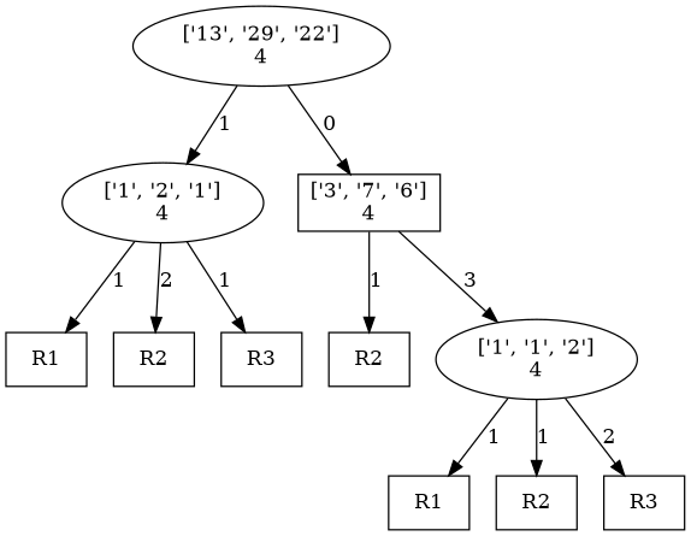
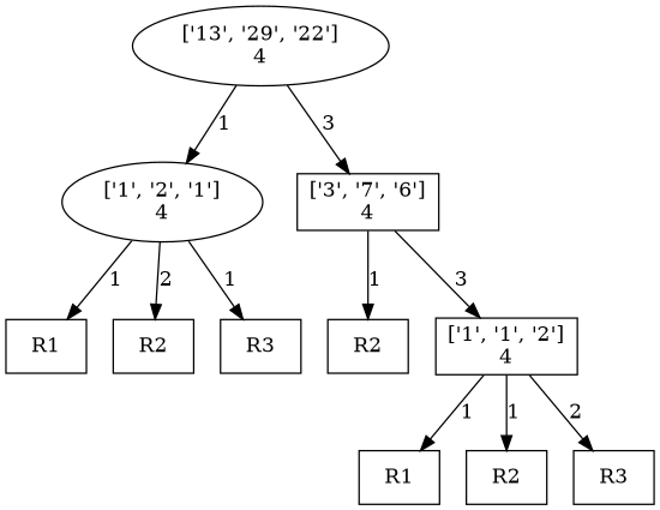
  digraph {
    ordering=out
    node [shape=box]
    n1 [label="['13', '29', '22']\n4" shape=""]
    n2 [label="['1', '2', '1']\n4" shape=""]
    n3 [label="['3', '7', '6']\n4"]
    n4 [label=R1]
    n5 [label=R2]
    n6 [label=R3]
    n7 [label=R2]
-   n8 [label="['1', '1', '2']\n4" shape=""]
+   n8 [label="['1', '1', '2']\n4"]
    n9 [label=R1]
    n10 [label=R2]
    n11 [label=R3]
    n1 -> n2 [label=1]
-   n1 -> n3 [label=0]
+   n1 -> n3 [label=3]
    n2 -> n4 [label=1]
    n2 -> n5 [label=2]
    n2 -> n6 [label=1]
    n3 -> n7 [label=1]
    n3 -> n8 [label=3]
    n8 -> n9 [label=1]
    n8 -> n10 [label=1]
    n8 -> n11 [label=2]
  }
